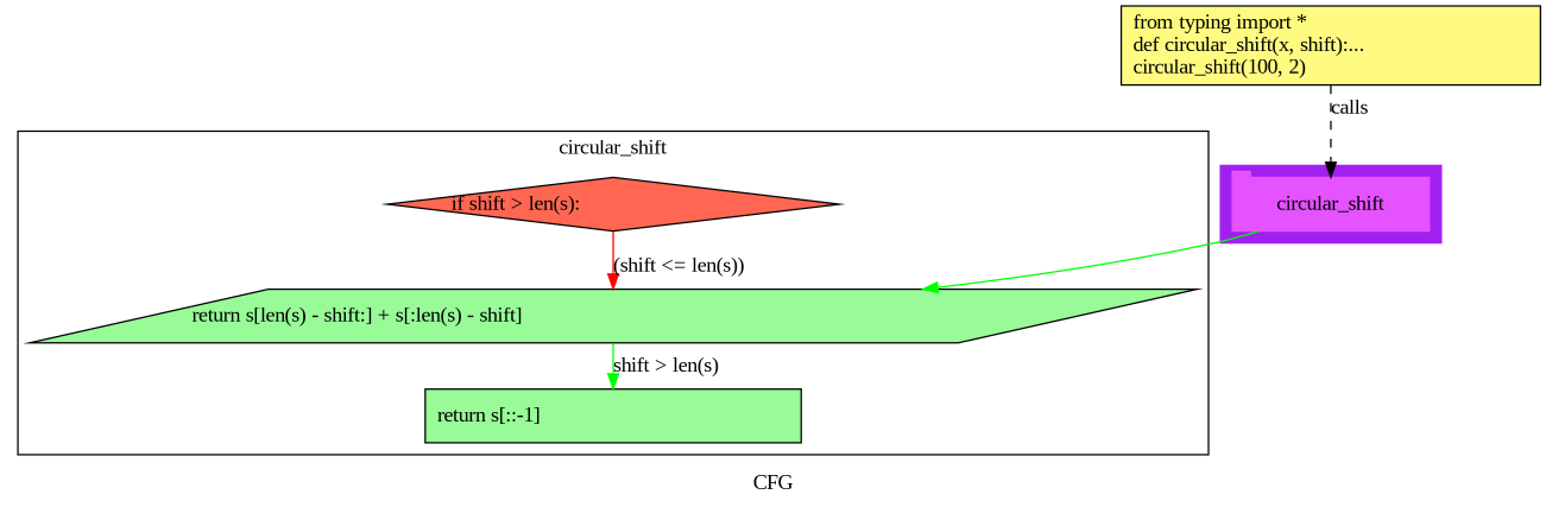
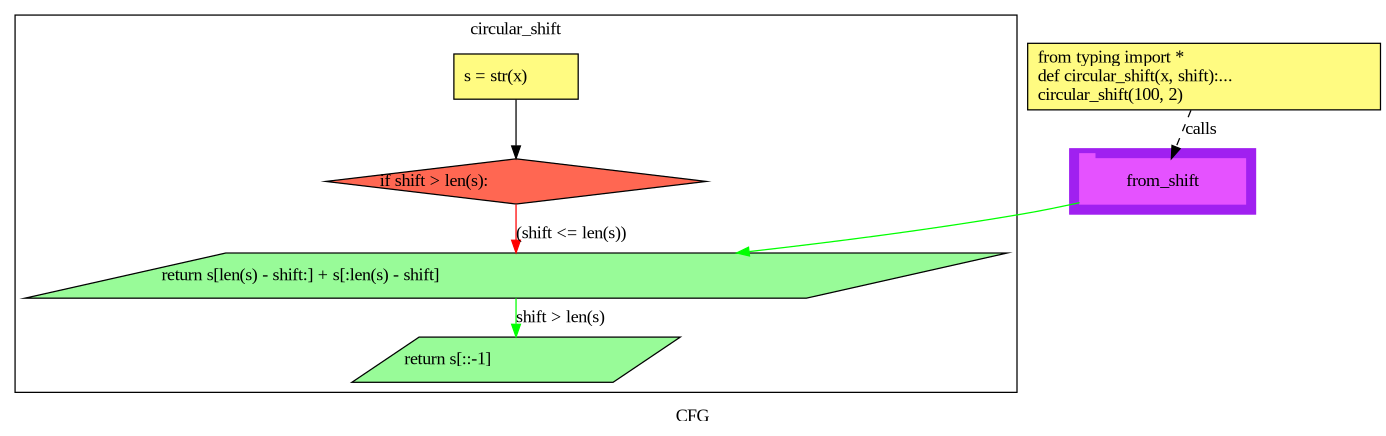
  digraph {
    compound=True
    fontname="Liberation Serif"
    label=CFG
    pack=False
    rankdir=TB
    ranksep=0.02
    node [fontname="Liberation Serif" shape=rectangle style="filled,solid" fillcolor="#FFFB81"]
    edge [color=green fontname="Liberation Serif"]
-   n1 [color="#E552FF" height=0.5 label=circular_shift linenum="[9]" shape=tab style=filled width=1.8333 fillcolor=""]
+   n1 [color="#E552FF" height=0.5 label=from_shift linenum="[9]" shape=tab style=filled width=1.8333 fillcolor=""]
+   n2 [height=0.5 label="s = str(x)\l" linenum="[3]" width=1.375]
    n3 [fillcolor="#FF6752" height=0.5 label="if shift > len(s):\l" linenum="[4]" shape=diamond width=4.2128]
-   n4 [fillcolor="#98fb98" height=0.5 label="return s[::-1]\l" linenum="[5]" shape=box width=3.4941]
+   n4 [fillcolor="#98fb98" height=0.5 label="return s[::-1]\l" linenum="[5]" shape=parallelogram width=3.4941]
    n5 [fillcolor="#98fb98" height=0.5 label="return s[len(s) - shift:] + s[:len(s) - shift]\l" linenum="[7]" shape=parallelogram width=10.482]
    n6 [height=0.73611 label="from typing import *\ldef circular_shift(x, shift):...\lcircular_shift(100, 2)\l" linenum="[1]" width=3.9028]
    subgraph cluster_1 {
      color=purple
      compound=true
      label=""
      shape=tab
      style=filled
      n1
    }
    subgraph cluster_2 {
      label=circular_shift
+     n2
      n3
      n4
      n5
      subgraph cluster_3 {
        color=purple
        compound=true
        label=""
        shape=tab
        style=filled
      }
      subgraph cluster_4 {
        color=purple
        compound=true
        label=""
        shape=tab
        style=filled
      }
    }
    n1 -> n5
+   n2 -> n3 [color=black]
    n3 -> n5 [color=red label="(shift <= len(s))"]
    n5 -> n4 [label="shift > len(s)"]
    n6 -> n1 [label=calls style=dashed color=""]
  }
